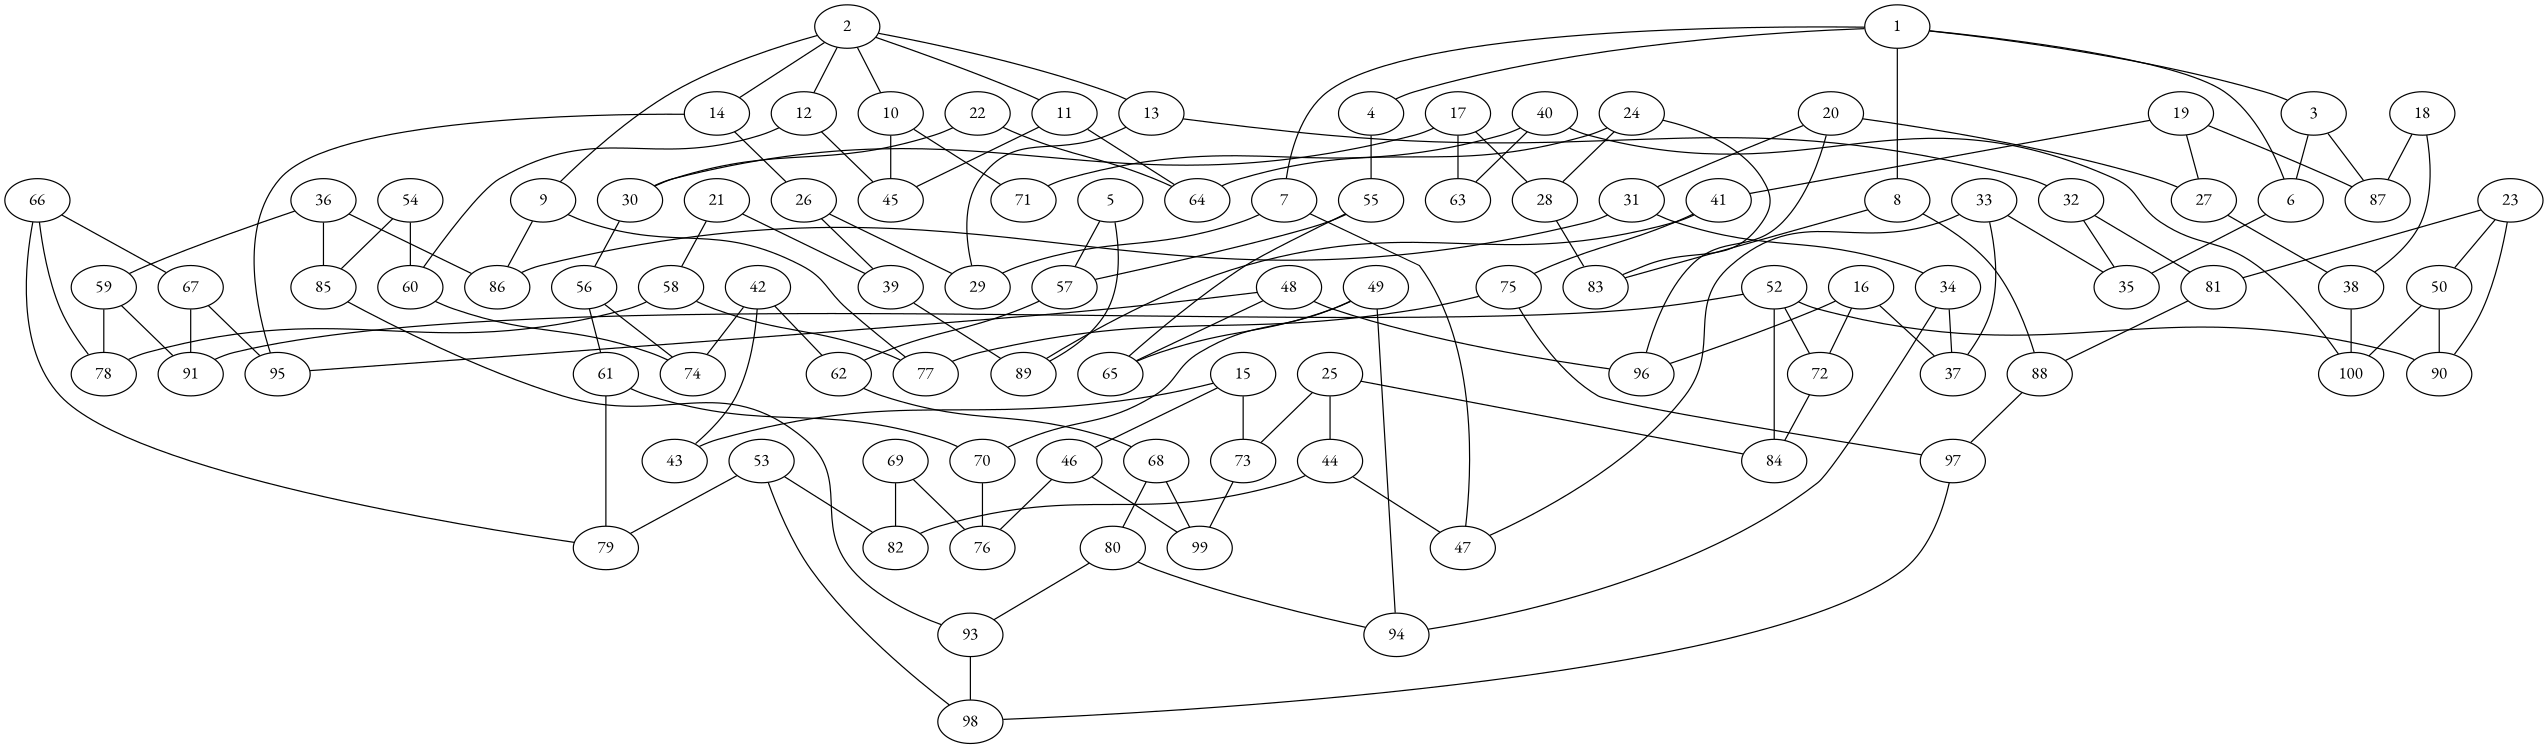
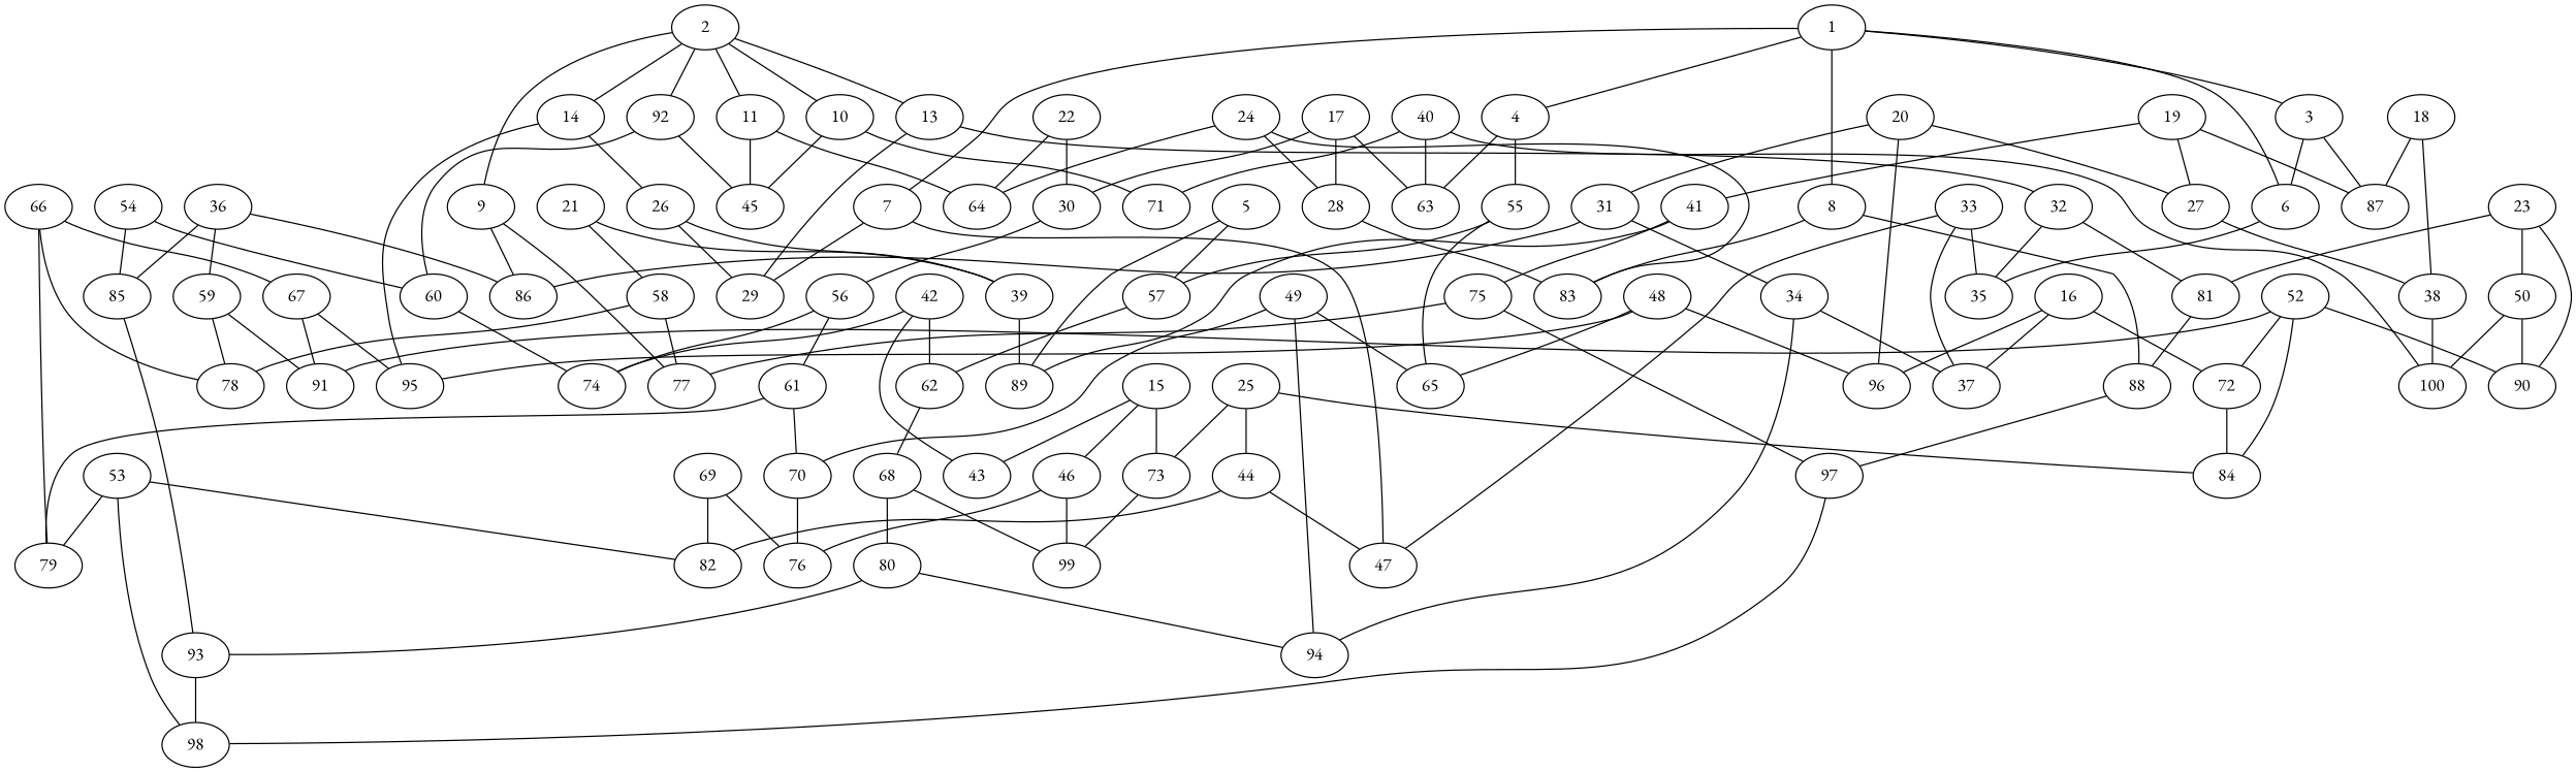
  graph {
    fontname="EB Garamond"
    node [fontname="EB Garamond"]
    edge [fontname="EB Garamond"]
    48
    95
    96
    65
    49
    70
    94
    76
    32
    81
    35
    88
    97
    25
    44
    73
    84
    47
    82
    99
    16
    72
    37
    24
    83
    64
    28
    40
    100
    63
    71
    42
    43
    62
    74
    68
    66
    67
    78
    79
    91
    41
    75
    89
    77
    98
    26
    29
    39
    34
    2
    9
    10
    11
-   12
+   12 [label=92]
    13
    14
    86
    45
    60
    8
    17
    30
    56
    58
    18
    38
    87
    80
    3
    6
    19
    27
    50
    90
    59
    20
    31
    93
    36
    85
    52
    69
    61
    21
    4
    55
    57
    53
    54
    22
    5
    46
    7
    23
    15
    1
    33
    48 -- 95
    48 -- 96
    48 -- 65
    49 -- 65
    49 -- 70
    49 -- 94
    70 -- 76
    32 -- 81
    32 -- 35
    81 -- 88
    88 -- 97
    97 -- 98
    25 -- 44
    25 -- 73
    25 -- 84
    44 -- 47
    44 -- 82
    73 -- 99
    16 -- 96
    16 -- 72
    16 -- 37
    72 -- 84
    24 -- 83
    24 -- 64
    24 -- 28
    28 -- 83
    40 -- 100
    40 -- 63
    40 -- 71
    42 -- 43
    42 -- 62
    42 -- 74
    62 -- 68
    68 -- 99
    68 -- 80
    66 -- 67
    66 -- 78
    66 -- 79
    67 -- 95
    67 -- 91
    41 -- 75
    41 -- 89
    75 -- 97
    75 -- 77
    26 -- 29
    26 -- 39
    39 -- 89
    34 -- 94
    34 -- 37
    2 -- 9
    2 -- 10
    2 -- 11
    2 -- 12
    2 -- 13
    2 -- 14
    9 -- 77
    9 -- 86
    10 -- 71
    10 -- 45
    11 -- 64
    11 -- 45
    12 -- 45
    12 -- 60
    13 -- 32
    13 -- 29
    14 -- 95
    14 -- 26
    60 -- 74
    8 -- 88
    8 -- 83
    17 -- 28
    17 -- 63
    17 -- 30
    30 -- 56
    56 -- 74
    56 -- 61
    58 -- 78
    58 -- 77
    18 -- 38
    18 -- 87
    38 -- 100
    80 -- 94
    80 -- 93
    3 -- 87
    3 -- 6
    6 -- 35
    19 -- 41
    19 -- 87
    19 -- 27
    27 -- 38
    50 -- 100
    50 -- 90
    59 -- 78
    59 -- 91
    20 -- 96
    20 -- 27
    20 -- 31
    31 -- 34
    31 -- 86
    93 -- 98
    36 -- 86
    36 -- 59
    36 -- 85
    85 -- 93
    52 -- 84
    52 -- 72
    52 -- 91
    52 -- 90
    69 -- 76
    69 -- 82
    61 -- 70
    61 -- 79
    21 -- 39
    21 -- 58
+   4 -- 63
    4 -- 55
    55 -- 65
    55 -- 57
    57 -- 62
    53 -- 82
    53 -- 79
    53 -- 98
    54 -- 60
    54 -- 85
    22 -- 64
    22 -- 30
    5 -- 89
    5 -- 57
    46 -- 76
    46 -- 99
    7 -- 47
    7 -- 29
    23 -- 81
    23 -- 50
    23 -- 90
    15 -- 73
    15 -- 43
    15 -- 46
    1 -- 8
    1 -- 3
    1 -- 6
    1 -- 4
    1 -- 7
    33 -- 35
    33 -- 47
    33 -- 37
  }
